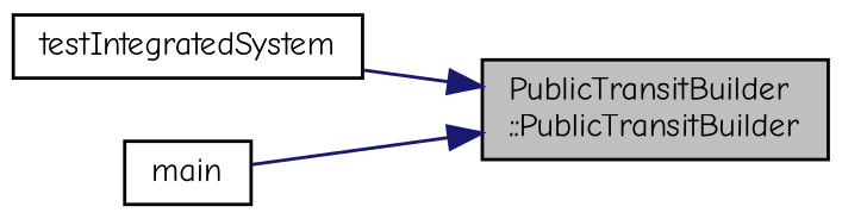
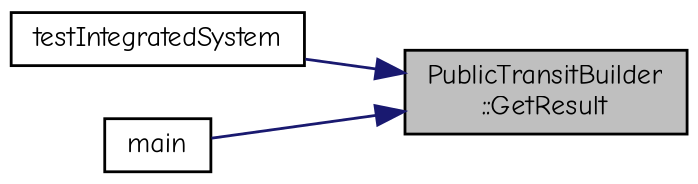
  digraph {
    fontname="Comic Neue"
    rankdir=RL
    node [color=black fillcolor=white fontname="Comic Neue" fontsize=10 shape=record style=filled]
    edge [color=midnightblue dir=back fontname="Comic Neue" fontsize=10 labelfontname=Helvetica labelfontsize=10 style=solid]
-   n1 [fillcolor=grey75 fontcolor=black height=0.2 label="PublicTransitBuilder\l::PublicTransitBuilder" width=0.4]
+   n1 [fillcolor=grey75 fontcolor=black height=0.2 label="PublicTransitBuilder\l::GetResult" width=0.4]
    n2 [height=0.2 label=testIntegratedSystem width=0.4]
    n3 [height=0.2 label=main width=0.4]
    n1 -> n2
    n1 -> n3
  }
